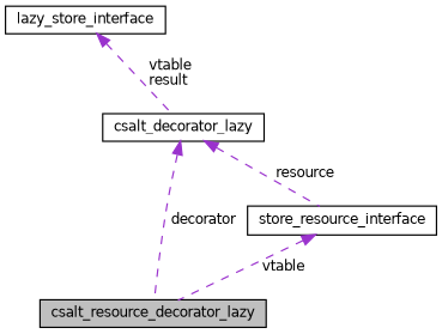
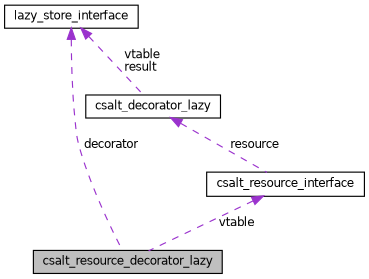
  digraph {
    node [color=black fillcolor=white fontname=Helvetica fontsize=10 shape=record style=filled]
    edge [color=darkorchid3 dir=back fontname=Helvetica fontsize=10 labelfontname=Helvetica labelfontsize=10 style=dashed]
    n1 [fillcolor=grey75 fontcolor=black height=0.2 label=csalt_resource_decorator_lazy width=0.4]
    n2 [height=0.2 label=csalt_decorator_lazy width=0.4]
-   n3 [height=0.2 label=store_resource_interface width=0.4]
+   n3 [height=0.2 label=csalt_resource_interface width=0.4]
    n4 [height=0.2 label=lazy_store_interface width=0.4]
-   n2 -> n1 [label=" decorator"]
+   n4 -> n1 [label=" decorator"]
    n2 -> n3 [label=" resource"]
    n3 -> n1 [label=" vtable"]
    n4 -> n2 [label=" vtable\nresult"]
  }
